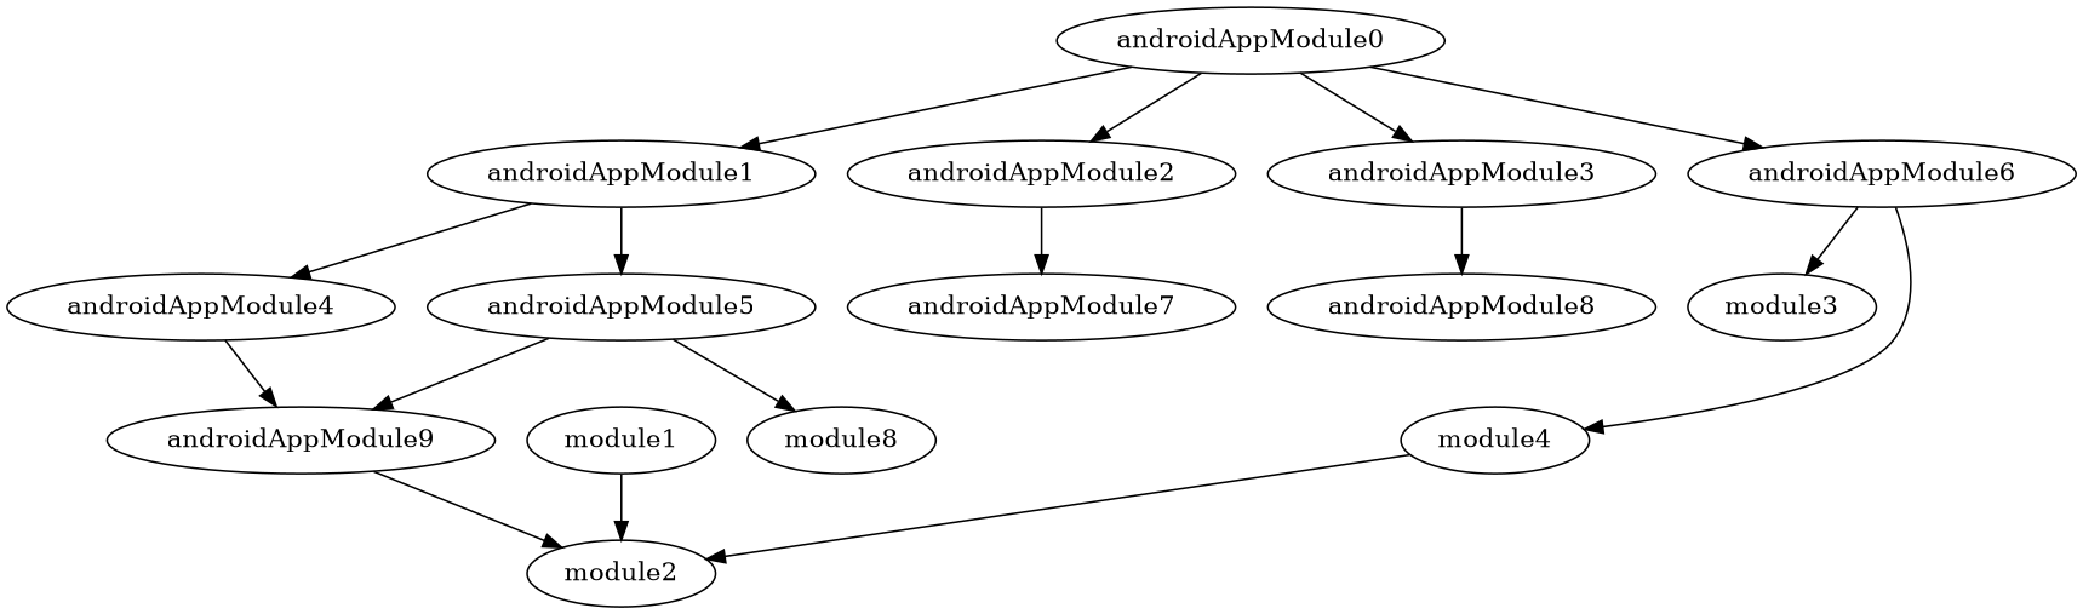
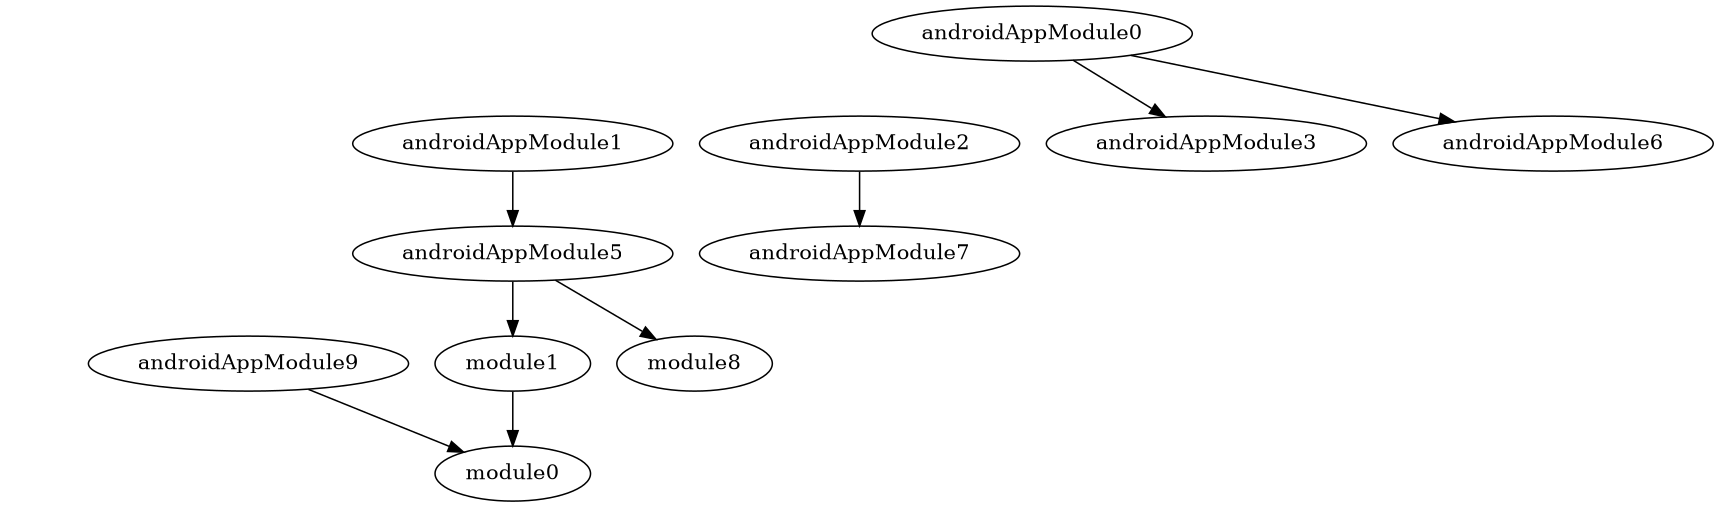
  digraph {
    androidAppModule0
    androidAppModule1
    androidAppModule2
    androidAppModule3
    androidAppModule6
-   androidAppModule4
    androidAppModule5
    androidAppModule7
-   androidAppModule8
    androidAppModule9
    module1
    n12 [label=module8]
-   module3
-   module4
-   module0 [label=module2]
-   androidAppModule0 -> androidAppModule1
-   androidAppModule0 -> androidAppModule2
+   module0
    androidAppModule0 -> androidAppModule3
    androidAppModule0 -> androidAppModule6
-   androidAppModule1 -> androidAppModule4
    androidAppModule1 -> androidAppModule5
    androidAppModule2 -> androidAppModule7
-   androidAppModule3 -> androidAppModule8
-   androidAppModule6 -> module3
-   androidAppModule6 -> module4
-   androidAppModule4 -> androidAppModule9
-   androidAppModule5 -> androidAppModule9
+   androidAppModule5 -> module1
    androidAppModule5 -> n12
    androidAppModule9 -> module0
    module1 -> module0
-   module4 -> module0
  }
